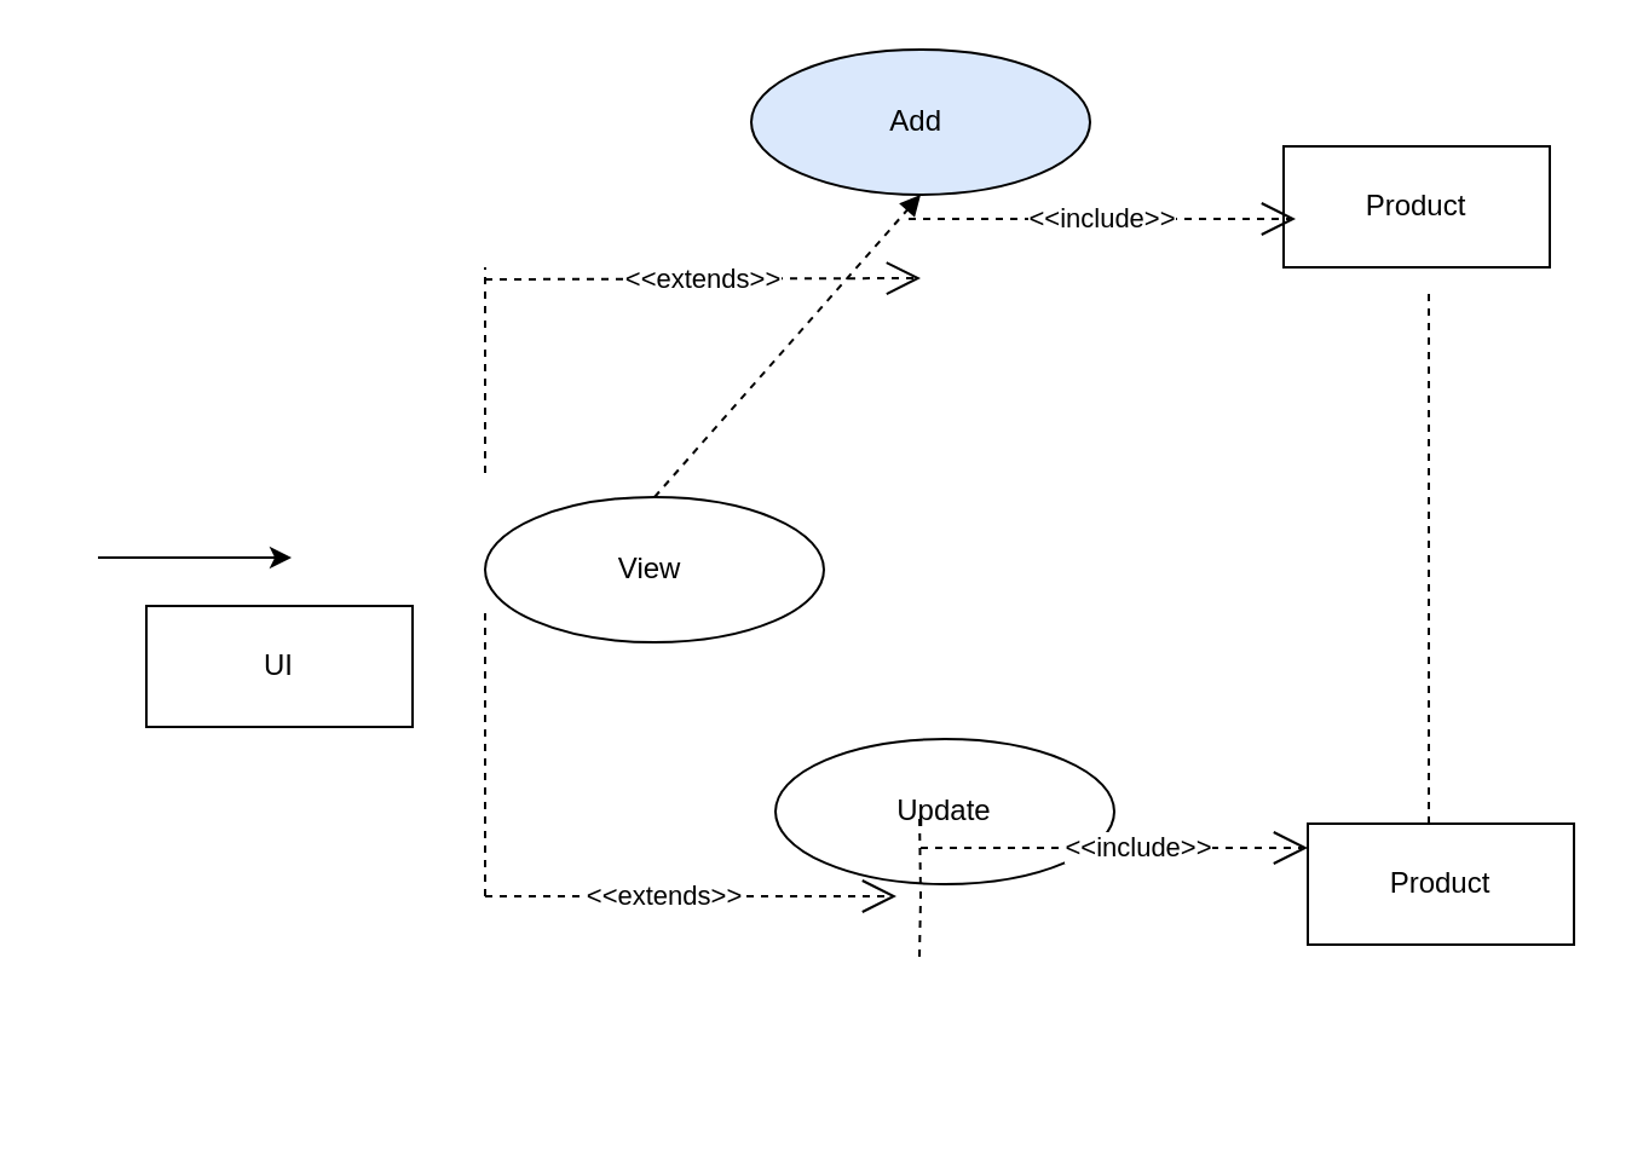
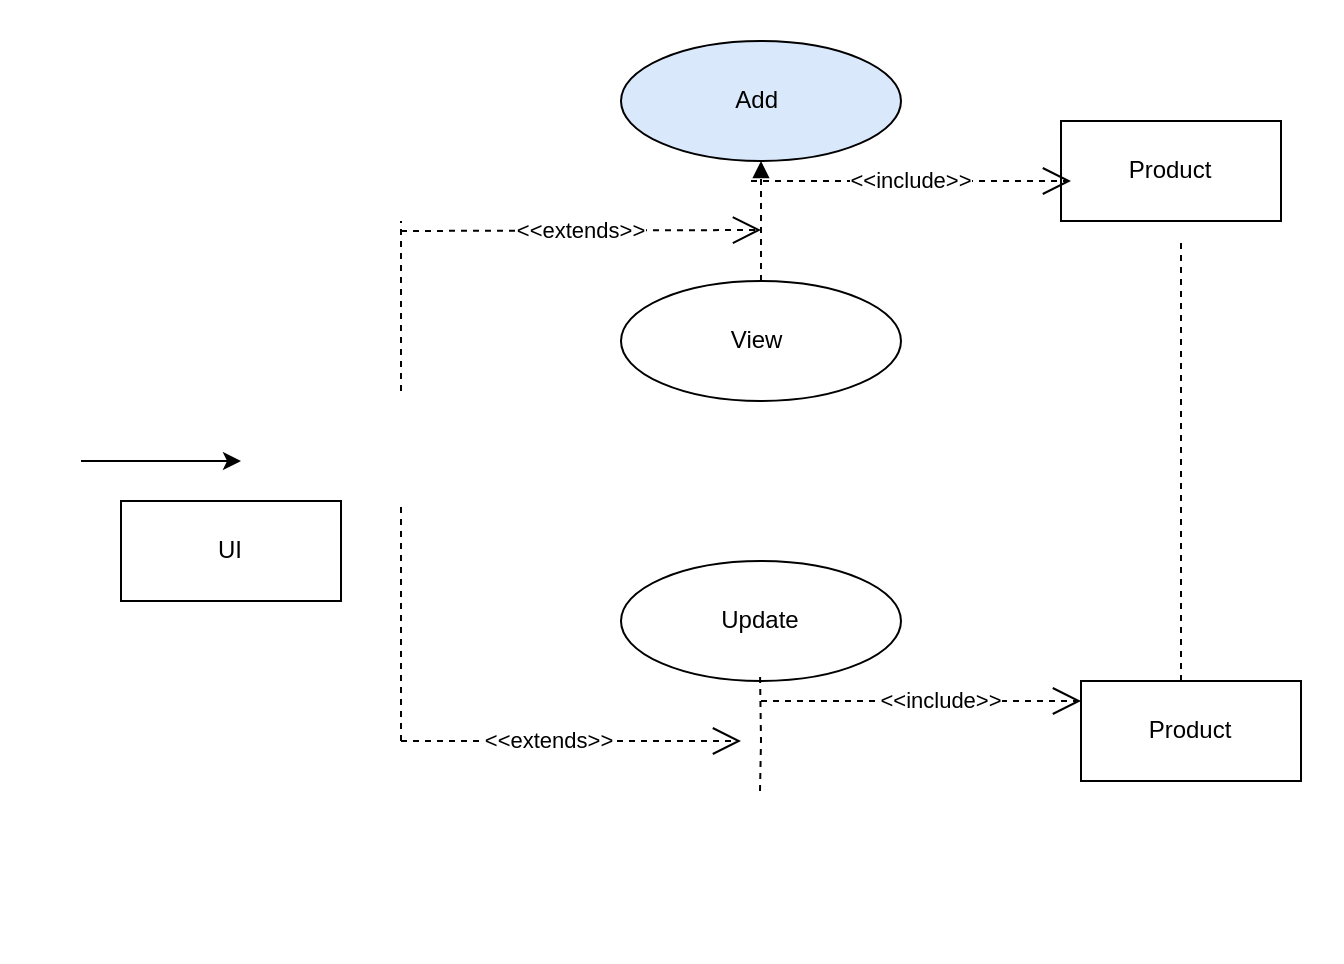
  <mxCell id="0" />
  <mxCell id="1" parent="0" />
  <mxCell id="2" value="" style="group" vertex="1" connectable="0" parent="1"><mxGeometry x="20" y="20" width="630" height="440" as="geometry" /></mxCell>
- <mxCell id="3" value="View&amp;nbsp;" style="ellipse;whiteSpace=wrap;html=1;" vertex="1" parent="2"><mxGeometry x="180" y="185" width="140" height="60" as="geometry" /></mxCell>
+ <mxCell id="3" value="View&amp;nbsp;" style="ellipse;whiteSpace=wrap;html=1;" vertex="1" parent="2"><mxGeometry x="290" y="120" width="140" height="60" as="geometry" /></mxCell>
  <mxCell id="4" value="Add&amp;nbsp;" style="ellipse;whiteSpace=wrap;html=1;fillColor=#dae8fc;" vertex="1" parent="2"><mxGeometry x="290" width="140" height="60" as="geometry" /></mxCell>
- <mxCell id="5" value="Update" style="ellipse;whiteSpace=wrap;html=1;" vertex="1" parent="2"><mxGeometry x="300" y="285" width="140" height="60" as="geometry" /></mxCell>
+ <mxCell id="5" value="Update" style="ellipse;whiteSpace=wrap;html=1;" vertex="1" parent="2"><mxGeometry x="290" y="260" width="140" height="60" as="geometry" /></mxCell>
  <mxCell id="6" value="Product" style="html=1;whiteSpace=wrap;" vertex="1" parent="2"><mxGeometry x="510" y="40" width="110" height="50" as="geometry" /></mxCell>
  <mxCell id="7" value="UI" style="html=1;whiteSpace=wrap;" vertex="1" parent="2"><mxGeometry x="40" y="230" width="110" height="50" as="geometry" /></mxCell>
  <mxCell id="8" value="Product" style="html=1;whiteSpace=wrap;" vertex="1" parent="2"><mxGeometry x="520" y="320" width="110" height="50" as="geometry" /></mxCell>
  <mxCell id="9" value="" style="endArrow=none;dashed=1;html=1;rounded=0;" edge="1" parent="2"><mxGeometry width="50" height="50" relative="1" as="geometry"><mxPoint x="570" y="320" as="sourcePoint" /><mxPoint x="570" y="100" as="targetPoint" /></mxGeometry></mxCell>
  <mxCell id="10" style="edgeStyle=orthogonalEdgeStyle;rounded=0;orthogonalLoop=1;jettySize=auto;html=1;exitX=0.5;exitY=1;exitDx=0;exitDy=0;" edge="1" parent="2" source="4" target="4"><mxGeometry relative="1" as="geometry" /></mxCell>
  <mxCell id="11" value="" style="endArrow=block;dashed=1;html=1;rounded=0;entryX=0.5;entryY=1;entryDx=0;entryDy=0;exitX=0.5;exitY=0;exitDx=0;exitDy=0;" edge="1" parent="2" source="3" target="4"><mxGeometry width="50" height="50" relative="1" as="geometry"><mxPoint x="249" y="230" as="sourcePoint" /><mxPoint x="249" y="40" as="targetPoint" /></mxGeometry></mxCell>
  <mxCell id="12" value="" style="endArrow=none;dashed=1;html=1;rounded=0;entryX=0.5;entryY=1;entryDx=0;entryDy=0;exitX=0.5;exitY=0;exitDx=0;exitDy=0;" edge="1" parent="2"><mxGeometry width="50" height="50" relative="1" as="geometry"><mxPoint x="359.5" y="375" as="sourcePoint" /><mxPoint x="359.5" y="315" as="targetPoint" /><Array as="points"><mxPoint x="360" y="350" /></Array></mxGeometry></mxCell>
  <mxCell id="13" value="&amp;lt;&amp;lt;extends&amp;gt;&amp;gt;" style="endArrow=open;endSize=12;dashed=1;html=1;rounded=0;" edge="1" parent="2"><mxGeometry width="160" relative="1" as="geometry"><mxPoint x="180" y="95" as="sourcePoint" /><mxPoint x="360" y="94.5" as="targetPoint" /></mxGeometry></mxCell>
  <mxCell id="14" value="&amp;lt;&amp;lt;extends&amp;gt;&amp;gt;" style="endArrow=open;endSize=12;dashed=1;html=1;rounded=0;" edge="1" parent="2"><mxGeometry x="-0.125" width="160" relative="1" as="geometry"><mxPoint x="180" y="350" as="sourcePoint" /><mxPoint x="350" y="350" as="targetPoint" /><mxPoint as="offset" /></mxGeometry></mxCell>
  <mxCell id="15" value="&amp;lt;&amp;lt;include&amp;gt;&amp;gt;" style="endArrow=open;endSize=12;dashed=1;html=1;rounded=0;" edge="1" parent="2"><mxGeometry width="160" relative="1" as="geometry"><mxPoint x="355" y="70" as="sourcePoint" /><mxPoint x="515" y="70" as="targetPoint" /></mxGeometry></mxCell>
  <mxCell id="16" value="&amp;lt;&amp;lt;include&amp;gt;&amp;gt;" style="endArrow=open;endSize=12;dashed=1;html=1;rounded=0;" edge="1" parent="2"><mxGeometry x="0.125" width="160" relative="1" as="geometry"><mxPoint x="360" y="330" as="sourcePoint" /><mxPoint x="520" y="330" as="targetPoint" /><mxPoint as="offset" /></mxGeometry></mxCell>
  <mxCell id="17" value="" style="endArrow=classic;html=1;rounded=0;" edge="1" parent="2"><mxGeometry width="50" height="50" relative="1" as="geometry"><mxPoint x="20" y="210" as="sourcePoint" /><mxPoint x="100" y="210" as="targetPoint" /><Array as="points"><mxPoint x="20" y="210" /></Array></mxGeometry></mxCell>
  <mxCell id="18" value="" style="endArrow=none;dashed=1;html=1;rounded=0;" edge="1" parent="2"><mxGeometry width="50" height="50" relative="1" as="geometry"><mxPoint x="180" y="175" as="sourcePoint" /><mxPoint x="180" y="90" as="targetPoint" /></mxGeometry></mxCell>
  <mxCell id="19" value="" style="endArrow=none;dashed=1;html=1;rounded=0;" edge="1" parent="2"><mxGeometry width="50" height="50" relative="1" as="geometry"><mxPoint x="180" y="350" as="sourcePoint" /><mxPoint x="180" y="230" as="targetPoint" /></mxGeometry></mxCell>
